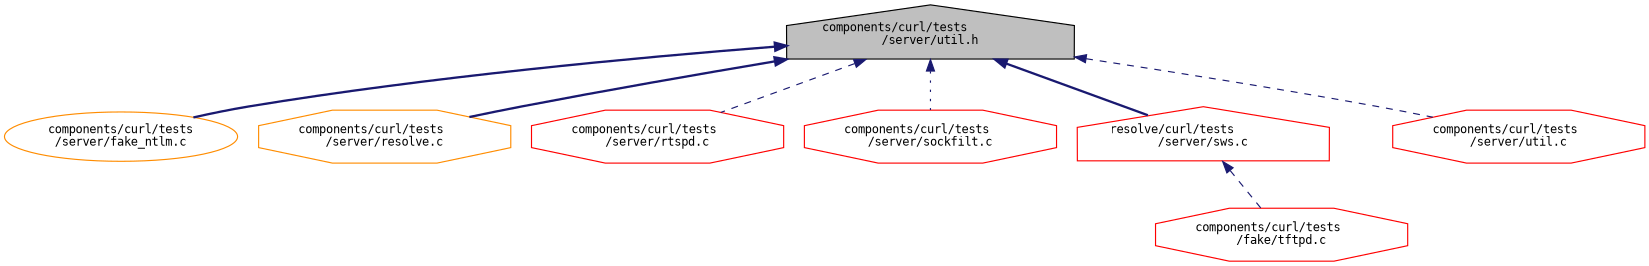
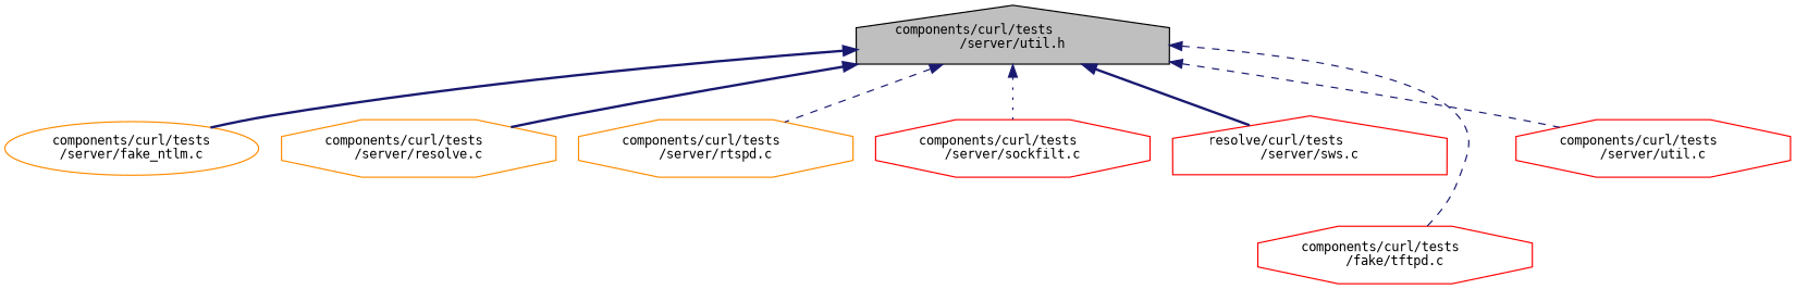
  digraph {
    fontname="DejaVu Sans Mono"
    node [color=red fillcolor=white fontname="DejaVu Sans Mono" fontsize=10 shape=octagon style=filled]
    edge [color=midnightblue dir=back fontname="DejaVu Sans Mono" fontsize=10 labelfontname=Helvetica labelfontsize=10 style=bold]
    n1 [color=black fillcolor=grey75 fontcolor=black height=0.2 label="components/curl/tests\l/server/util.h" shape=house width=0.4]
    n2 [color=darkorange height=0.2 label="components/curl/tests\l/server/fake_ntlm.c" shape=ellipse width=0.4]
    n3 [color=darkorange height=0.2 label="components/curl/tests\l/server/resolve.c" width=0.4]
-   n4 [height=0.2 label="components/curl/tests\l/server/rtspd.c" width=0.4]
+   n4 [color=darkorange height=0.2 label="components/curl/tests\l/server/rtspd.c" width=0.4]
    n5 [height=0.2 label="components/curl/tests\l/server/sockfilt.c" width=0.4]
    n6 [height=0.2 label="resolve/curl/tests\l/server/sws.c" shape=house width=0.4]
    n7 [height=0.2 label="components/curl/tests\l/fake/tftpd.c" width=0.4]
    n8 [height=0.2 label="components/curl/tests\l/server/util.c" width=0.4]
    n1 -> n2
    n1 -> n3
    n1 -> n4 [style=dashed]
    n1 -> n5 [style=dotted]
    n1 -> n6
-   n6 -> n7 [style=dashed]
+   n1 -> n7 [style=dashed]
    n1 -> n8 [style=dashed]
  }
